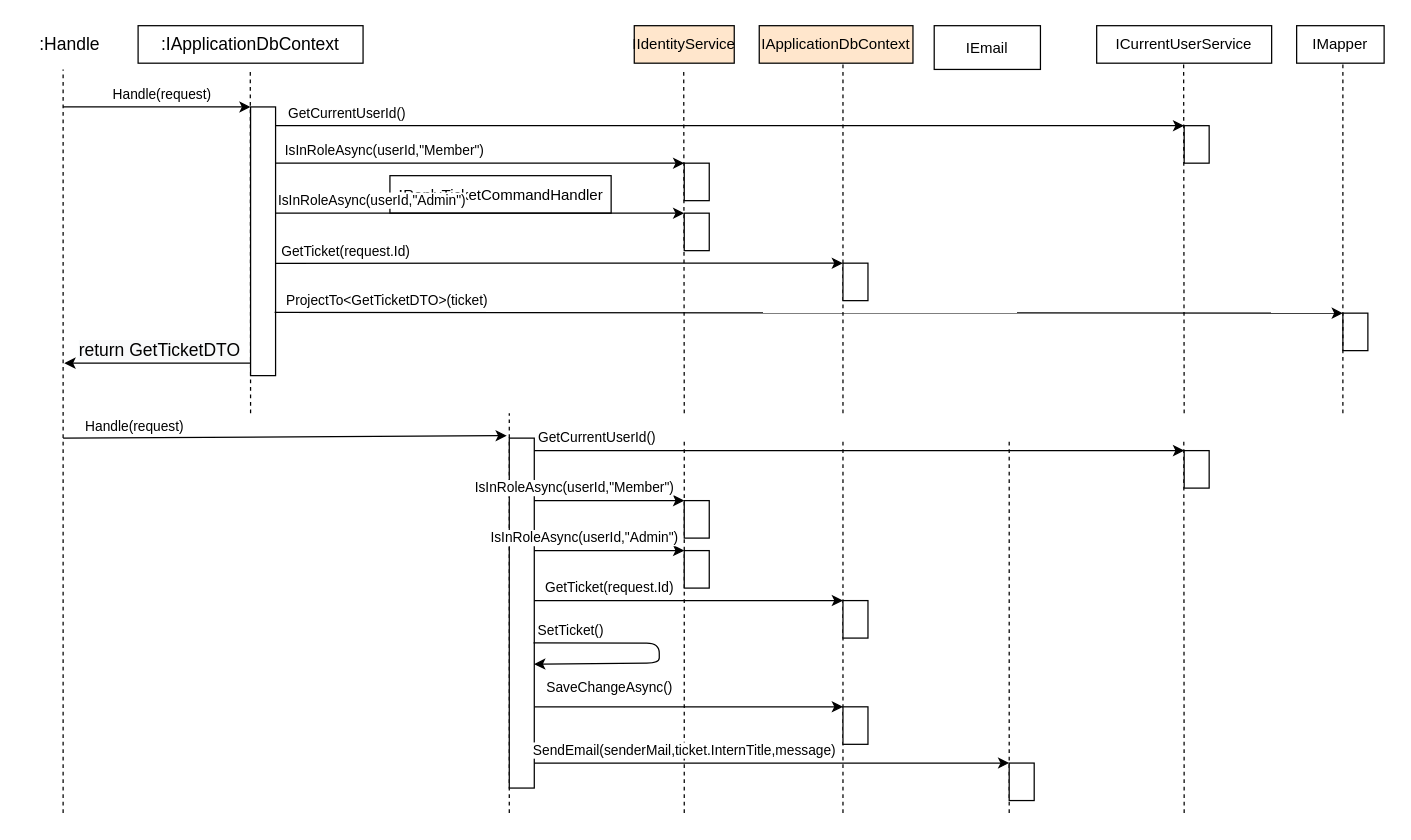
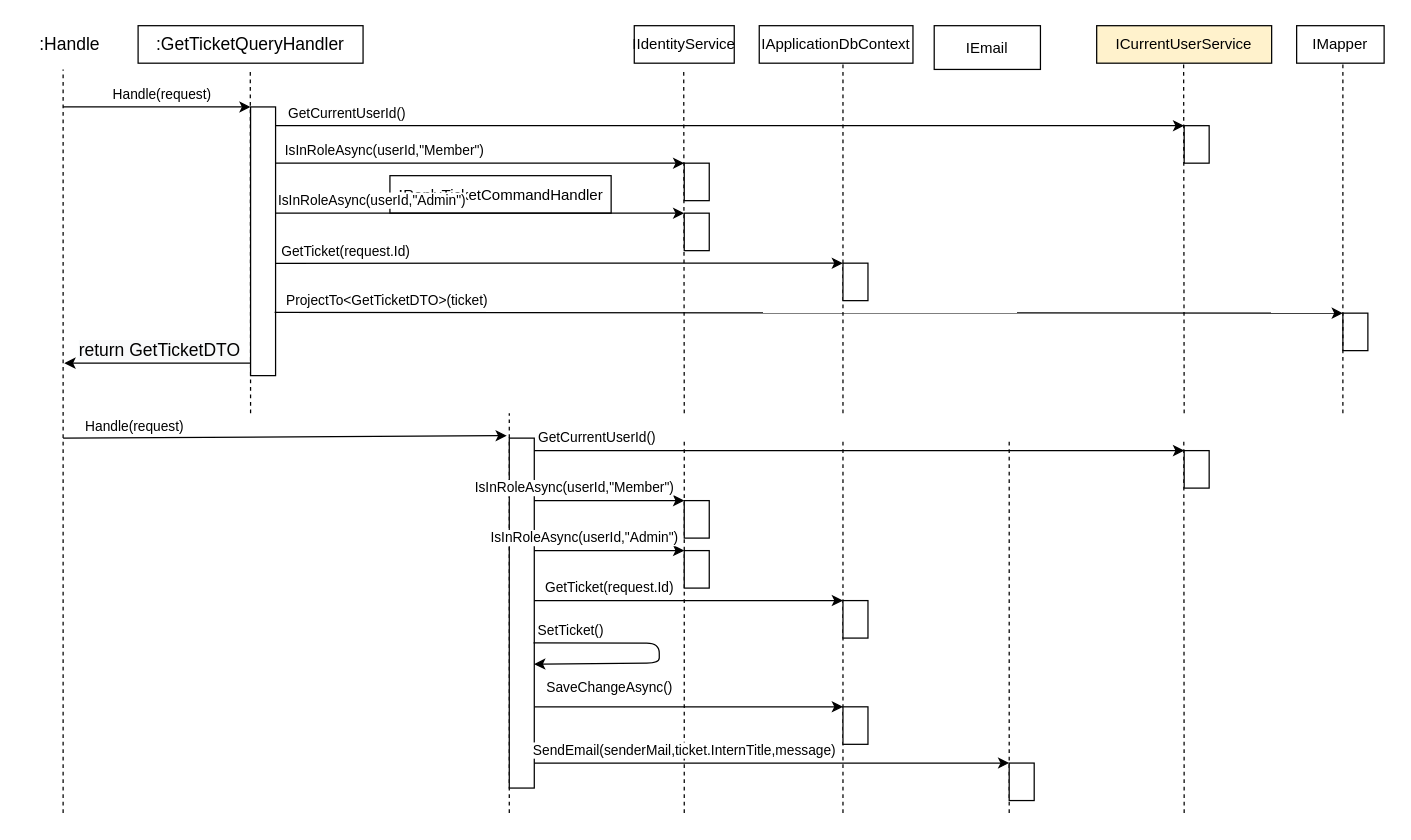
  <mxCell id="0" />
  <mxCell id="1" parent="0" />
  <mxCell id="2" value="IEmail" style="rounded=0;whiteSpace=wrap;html=1;" parent="1" vertex="1"><mxGeometry x="747" y="20" width="85" height="35" as="geometry" /></mxCell>
- <mxCell id="3" value="&lt;font style=&quot;font-size: 14px&quot;&gt;:IApplicationDbContext&lt;/font&gt;" style="rounded=0;whiteSpace=wrap;html=1;" parent="1" vertex="1"><mxGeometry x="110" y="20" width="180" height="30" as="geometry" /></mxCell>
+ <mxCell id="3" value="&lt;font style=&quot;font-size: 14px&quot;&gt;:GetTicketQueryHandler&lt;/font&gt;" style="rounded=0;whiteSpace=wrap;html=1;" parent="1" vertex="1"><mxGeometry x="110" y="20" width="180" height="30" as="geometry" /></mxCell>
  <mxCell id="4" value="Handle(request)" style="endArrow=classic;html=1;" parent="1" edge="1"><mxGeometry x="0.059" y="10" width="50" height="50" relative="1" as="geometry"><mxPoint x="50" y="85" as="sourcePoint" /><mxPoint x="200" y="85" as="targetPoint" /><mxPoint as="offset" /></mxGeometry></mxCell>
  <mxCell id="5" value="" style="endArrow=none;dashed=1;html=1;fontSize=11;" parent="1" edge="1"><mxGeometry width="50" height="50" relative="1" as="geometry"><mxPoint x="50" y="650" as="sourcePoint" /><mxPoint x="50" y="55" as="targetPoint" /></mxGeometry></mxCell>
  <mxCell id="6" value="" style="endArrow=none;dashed=1;html=1;fontSize=11;" parent="1" edge="1"><mxGeometry width="50" height="50" relative="1" as="geometry"><mxPoint x="200" y="330" as="sourcePoint" /><mxPoint x="199.76" y="55" as="targetPoint" /></mxGeometry></mxCell>
  <mxCell id="7" value="" style="endArrow=none;dashed=1;html=1;fontSize=11;" parent="1" edge="1"><mxGeometry width="50" height="50" relative="1" as="geometry"><mxPoint x="547" y="330" as="sourcePoint" /><mxPoint x="546.58" y="55" as="targetPoint" /></mxGeometry></mxCell>
  <mxCell id="8" value="" style="rounded=0;whiteSpace=wrap;html=1;fontSize=11;" parent="1" vertex="1"><mxGeometry x="200" y="85" width="20" height="215" as="geometry" /></mxCell>
  <mxCell id="9" value=":Handle" style="text;html=1;align=center;verticalAlign=middle;resizable=0;points=[];autosize=1;fontSize=14;" parent="1" vertex="1"><mxGeometry x="20" y="25" width="70" height="20" as="geometry" /></mxCell>
  <mxCell id="10" value="" style="endArrow=none;dashed=1;html=1;fontSize=11;" parent="1" edge="1"><mxGeometry width="50" height="50" relative="1" as="geometry"><mxPoint x="674" y="330" as="sourcePoint" /><mxPoint x="674" y="50" as="targetPoint" /></mxGeometry></mxCell>
- <mxCell id="11" value="IApplicationDbContext" style="rounded=0;whiteSpace=wrap;html=1;fillColor=#ffe6cc;" parent="1" vertex="1"><mxGeometry x="607" y="20" width="123" height="30" as="geometry" /></mxCell>
- <mxCell id="12" value="IIdentityService" style="rounded=0;whiteSpace=wrap;html=1;fillColor=#ffe6cc;" parent="1" vertex="1"><mxGeometry x="507" y="20" width="80" height="30" as="geometry" /></mxCell>
+ <mxCell id="11" value="IApplicationDbContext" style="rounded=0;whiteSpace=wrap;html=1;" parent="1" vertex="1"><mxGeometry x="607" y="20" width="123" height="30" as="geometry" /></mxCell>
+ <mxCell id="12" value="IIdentityService" style="rounded=0;whiteSpace=wrap;html=1;" parent="1" vertex="1"><mxGeometry x="507" y="20" width="80" height="30" as="geometry" /></mxCell>
  <mxCell id="13" value="&lt;span style=&quot;font-size: 14px&quot;&gt;:&lt;/span&gt;ReplyTicketCommandHandler" style="rounded=0;whiteSpace=wrap;html=1;" parent="1" vertex="1"><mxGeometry x="311.5" y="140" width="177" height="30" as="geometry" /></mxCell>
  <mxCell id="14" value="" style="rounded=0;whiteSpace=wrap;html=1;fontSize=11;" parent="1" vertex="1"><mxGeometry x="947" y="100" width="20" height="30" as="geometry" /></mxCell>
  <mxCell id="15" value="" style="endArrow=none;dashed=1;html=1;fontSize=11;" parent="1" edge="1"><mxGeometry width="50" height="50" relative="1" as="geometry"><mxPoint x="407" y="650" as="sourcePoint" /><mxPoint x="407" y="330" as="targetPoint" /></mxGeometry></mxCell>
  <mxCell id="16" value="Handle(request)" style="endArrow=classic;html=1;" parent="1" edge="1"><mxGeometry x="-0.68" y="9" width="50" height="50" relative="1" as="geometry"><mxPoint x="50" y="350" as="sourcePoint" /><mxPoint x="405" y="348" as="targetPoint" /><mxPoint as="offset" /></mxGeometry></mxCell>
  <mxCell id="17" value="" style="rounded=0;whiteSpace=wrap;html=1;fontSize=11;" parent="1" vertex="1"><mxGeometry x="407" y="350" width="20" height="280" as="geometry" /></mxCell>
  <mxCell id="18" value="&lt;span style=&quot;font-size: 14px ; background-color: rgb(248 , 249 , 250)&quot;&gt;return GetTicketDTO&lt;/span&gt;" style="endArrow=classic;html=1;" parent="1" edge="1"><mxGeometry x="-0.02" y="-10" width="50" height="50" relative="1" as="geometry"><mxPoint x="200" y="290" as="sourcePoint" /><mxPoint x="51" y="290" as="targetPoint" /><mxPoint as="offset" /></mxGeometry></mxCell>
- <mxCell id="19" value="ICurrentUserService" style="rounded=0;whiteSpace=wrap;html=1;" parent="1" vertex="1"><mxGeometry x="877" y="20" width="140" height="30" as="geometry" /></mxCell>
+ <mxCell id="19" value="ICurrentUserService" style="rounded=0;whiteSpace=wrap;html=1;fillColor=#fff2cc;" parent="1" vertex="1"><mxGeometry x="877" y="20" width="140" height="30" as="geometry" /></mxCell>
  <mxCell id="20" value="GetCurrentUserId()" style="endArrow=classic;html=1;" parent="1" edge="1"><mxGeometry x="-0.843" y="10" width="50" height="50" relative="1" as="geometry"><mxPoint x="220" y="100" as="sourcePoint" /><mxPoint x="947" y="100" as="targetPoint" /><mxPoint as="offset" /></mxGeometry></mxCell>
  <mxCell id="21" value="" style="endArrow=none;dashed=1;html=1;fontSize=11;" parent="1" edge="1"><mxGeometry width="50" height="50" relative="1" as="geometry"><mxPoint x="947" y="330" as="sourcePoint" /><mxPoint x="946.58" y="50" as="targetPoint" /></mxGeometry></mxCell>
  <mxCell id="22" value="IsInRoleAsync(userId,&quot;Member&quot;)" style="endArrow=classic;html=1;entryX=0;entryY=0;entryDx=0;entryDy=0;" parent="1" target="23" edge="1"><mxGeometry x="-0.468" y="10" width="50" height="50" relative="1" as="geometry"><mxPoint x="220" y="130" as="sourcePoint" /><mxPoint x="537" y="130" as="targetPoint" /><mxPoint as="offset" /></mxGeometry></mxCell>
  <mxCell id="23" value="" style="rounded=0;whiteSpace=wrap;html=1;fontSize=11;" parent="1" vertex="1"><mxGeometry x="547" y="130" width="20" height="30" as="geometry" /></mxCell>
  <mxCell id="24" value="IsInRoleAsync(userId,&quot;Admin&quot;)" style="endArrow=classic;html=1;entryX=0;entryY=0;entryDx=0;entryDy=0;" parent="1" target="25" edge="1"><mxGeometry x="-0.529" y="10" width="50" height="50" relative="1" as="geometry"><mxPoint x="220" y="170" as="sourcePoint" /><mxPoint x="537" y="170" as="targetPoint" /><mxPoint as="offset" /></mxGeometry></mxCell>
  <mxCell id="25" value="" style="rounded=0;whiteSpace=wrap;html=1;fontSize=11;" parent="1" vertex="1"><mxGeometry x="547" y="170" width="20" height="30" as="geometry" /></mxCell>
  <mxCell id="26" value="GetTicket(request.Id)" style="endArrow=classic;html=1;entryX=0;entryY=0;entryDx=0;entryDy=0;exitX=1.015;exitY=0.582;exitDx=0;exitDy=0;exitPerimeter=0;" parent="1" source="8" target="27" edge="1"><mxGeometry x="-0.751" y="9" width="50" height="50" relative="1" as="geometry"><mxPoint x="257" y="210" as="sourcePoint" /><mxPoint x="664" y="210" as="targetPoint" /><mxPoint as="offset" /></mxGeometry></mxCell>
  <mxCell id="27" value="" style="rounded=0;whiteSpace=wrap;html=1;fontSize=11;" parent="1" vertex="1"><mxGeometry x="674" y="210" width="20" height="30" as="geometry" /></mxCell>
  <mxCell id="28" value="IMapper" style="rounded=0;whiteSpace=wrap;html=1;" parent="1" vertex="1"><mxGeometry x="1037" y="20" width="70" height="30" as="geometry" /></mxCell>
  <mxCell id="29" value="" style="rounded=0;whiteSpace=wrap;html=1;fontSize=11;" parent="1" vertex="1"><mxGeometry x="1074" y="250" width="20" height="30" as="geometry" /></mxCell>
  <mxCell id="30" value="ProjectTo&amp;lt;GetTicketDTO&amp;gt;(ticket)" style="endArrow=classic;html=1;exitX=0.963;exitY=0.765;exitDx=0;exitDy=0;exitPerimeter=0;" parent="1" source="8" edge="1"><mxGeometry x="-0.79" y="10" width="50" height="50" relative="1" as="geometry"><mxPoint x="247" y="250" as="sourcePoint" /><mxPoint x="1074" y="250" as="targetPoint" /><mxPoint as="offset" /></mxGeometry></mxCell>
  <mxCell id="31" value="" style="endArrow=none;dashed=1;html=1;fontSize=11;" parent="1" edge="1"><mxGeometry width="50" height="50" relative="1" as="geometry"><mxPoint x="1074" y="330" as="sourcePoint" /><mxPoint x="1074" y="50" as="targetPoint" /></mxGeometry></mxCell>
  <mxCell id="32" value="" style="endArrow=none;dashed=1;html=1;fontSize=11;" parent="1" edge="1"><mxGeometry width="50" height="50" relative="1" as="geometry"><mxPoint x="947" y="650" as="sourcePoint" /><mxPoint x="946.71" y="350" as="targetPoint" /></mxGeometry></mxCell>
  <mxCell id="33" value="" style="endArrow=none;dashed=1;html=1;fontSize=11;" parent="1" edge="1"><mxGeometry width="50" height="50" relative="1" as="geometry"><mxPoint x="807" y="650" as="sourcePoint" /><mxPoint x="807" y="350" as="targetPoint" /></mxGeometry></mxCell>
  <mxCell id="34" value="" style="endArrow=none;dashed=1;html=1;fontSize=11;" parent="1" edge="1"><mxGeometry width="50" height="50" relative="1" as="geometry"><mxPoint x="674" y="650" as="sourcePoint" /><mxPoint x="674" y="350" as="targetPoint" /></mxGeometry></mxCell>
  <mxCell id="35" value="" style="endArrow=none;dashed=1;html=1;fontSize=11;" parent="1" edge="1"><mxGeometry width="50" height="50" relative="1" as="geometry"><mxPoint x="547" y="650" as="sourcePoint" /><mxPoint x="547" y="350" as="targetPoint" /></mxGeometry></mxCell>
  <mxCell id="36" value="GetCurrentUserId()" style="endArrow=classic;html=1;" parent="1" edge="1"><mxGeometry x="-0.808" y="10" width="50" height="50" relative="1" as="geometry"><mxPoint x="427" y="360" as="sourcePoint" /><mxPoint x="947" y="360" as="targetPoint" /><mxPoint as="offset" /></mxGeometry></mxCell>
  <mxCell id="37" value="" style="rounded=0;whiteSpace=wrap;html=1;fontSize=11;" parent="1" vertex="1"><mxGeometry x="947" y="360" width="20" height="30" as="geometry" /></mxCell>
  <mxCell id="38" value="" style="rounded=0;whiteSpace=wrap;html=1;fontSize=11;" parent="1" vertex="1"><mxGeometry x="547" y="400" width="20" height="30" as="geometry" /></mxCell>
  <mxCell id="39" value="IsInRoleAsync(userId,&quot;Member&quot;)" style="endArrow=classic;html=1;entryX=0;entryY=0;entryDx=0;entryDy=0;" parent="1" target="38" edge="1"><mxGeometry x="-0.468" y="10" width="50" height="50" relative="1" as="geometry"><mxPoint x="427" y="400" as="sourcePoint" /><mxPoint x="537" y="400" as="targetPoint" /><mxPoint as="offset" /></mxGeometry></mxCell>
  <mxCell id="40" value="" style="rounded=0;whiteSpace=wrap;html=1;fontSize=11;" parent="1" vertex="1"><mxGeometry x="547" y="440" width="20" height="30" as="geometry" /></mxCell>
  <mxCell id="41" value="IsInRoleAsync(userId,&quot;Admin&quot;)" style="endArrow=classic;html=1;entryX=0;entryY=0;entryDx=0;entryDy=0;" parent="1" target="40" edge="1"><mxGeometry x="-0.333" y="10" width="50" height="50" relative="1" as="geometry"><mxPoint x="427" y="440" as="sourcePoint" /><mxPoint x="537" y="440" as="targetPoint" /><mxPoint as="offset" /></mxGeometry></mxCell>
  <mxCell id="42" value="" style="rounded=0;whiteSpace=wrap;html=1;fontSize=11;" parent="1" vertex="1"><mxGeometry x="674" y="480" width="20" height="30" as="geometry" /></mxCell>
  <mxCell id="43" value="GetTicket(request.Id)" style="endArrow=classic;html=1;entryX=0;entryY=0;entryDx=0;entryDy=0;" parent="1" target="42" edge="1"><mxGeometry x="-0.514" y="10" width="50" height="50" relative="1" as="geometry"><mxPoint x="427" y="480" as="sourcePoint" /><mxPoint x="664" y="480" as="targetPoint" /><mxPoint as="offset" /></mxGeometry></mxCell>
  <mxCell id="44" value="SaveChangeAsync()" style="endArrow=classic;html=1;entryX=0;entryY=0;entryDx=0;entryDy=0;" parent="1" target="45" edge="1"><mxGeometry x="-0.514" y="15" width="50" height="50" relative="1" as="geometry"><mxPoint x="427" y="565" as="sourcePoint" /><mxPoint x="664" y="565" as="targetPoint" /><mxPoint as="offset" /></mxGeometry></mxCell>
  <mxCell id="45" value="" style="rounded=0;whiteSpace=wrap;html=1;fontSize=11;" parent="1" vertex="1"><mxGeometry x="674" y="565" width="20" height="30" as="geometry" /></mxCell>
  <mxCell id="46" value="" style="rounded=0;whiteSpace=wrap;html=1;fontSize=11;" parent="1" vertex="1"><mxGeometry x="807" y="610" width="20" height="30" as="geometry" /></mxCell>
  <mxCell id="47" value="SendEmail(senderMail,ticket.InternTitle,message)" style="endArrow=classic;html=1;entryX=0;entryY=0;entryDx=0;entryDy=0;" parent="1" target="46" edge="1"><mxGeometry x="-0.368" y="10" width="50" height="50" relative="1" as="geometry"><mxPoint x="427" y="610" as="sourcePoint" /><mxPoint x="664" y="610" as="targetPoint" /><mxPoint as="offset" /></mxGeometry></mxCell>
  <mxCell id="48" value="SetTicket()" style="endArrow=classic;html=1;entryX=0.995;entryY=0.646;entryDx=0;entryDy=0;entryPerimeter=0;exitX=0.97;exitY=0.585;exitDx=0;exitDy=0;exitPerimeter=0;" edge="1" parent="1" source="17" target="17"><mxGeometry x="-0.727" y="10" width="50" height="50" relative="1" as="geometry"><mxPoint x="427" y="520" as="sourcePoint" /><mxPoint x="674" y="520" as="targetPoint" /><mxPoint as="offset" /><Array as="points"><mxPoint x="527" y="514" /><mxPoint x="527" y="530" /></Array></mxGeometry></mxCell>
